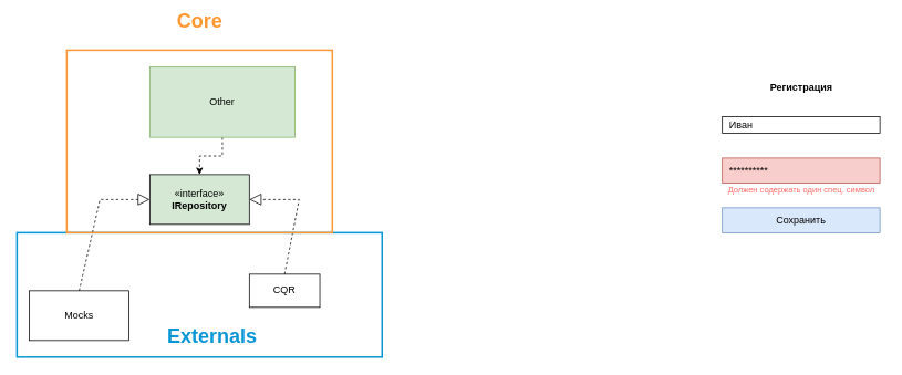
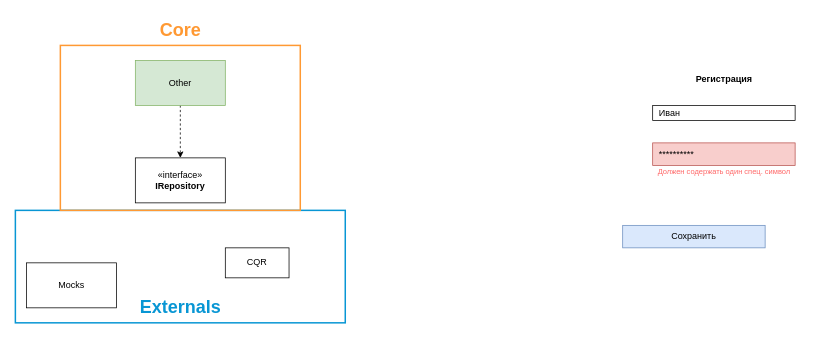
  <mxCell id="0" />
  <mxCell id="1" parent="0" />
  <mxCell id="2" value="" style="rounded=0;whiteSpace=wrap;html=1;fillColor=none;strokeColor=#0896d4;strokeWidth=2;fontColor=#000000;labelBackgroundColor=default;" parent="1" vertex="1"><mxGeometry x="20" y="280" width="440" height="150" as="geometry" /></mxCell>
  <mxCell id="3" style="edgeStyle=orthogonalEdgeStyle;rounded=0;orthogonalLoop=1;jettySize=auto;html=1;dashed=1;" parent="1" source="4" target="6" edge="1"><mxGeometry relative="1" as="geometry" /></mxCell>
- <mxCell id="4" value="Other" style="rounded=0;whiteSpace=wrap;html=1;fillColor=#d5e8d4;strokeColor=#82b366;" parent="1" vertex="1"><mxGeometry x="180" y="80" width="175" height="85" as="geometry" /></mxCell>
+ <mxCell id="4" value="Other" style="rounded=0;whiteSpace=wrap;html=1;fillColor=#d5e8d4;strokeColor=#82b366;" parent="1" vertex="1"><mxGeometry x="180" y="80" width="120" height="60" as="geometry" /></mxCell>
  <mxCell id="5" value="CQR" style="rounded=0;whiteSpace=wrap;html=1;" parent="1" vertex="1"><mxGeometry x="300" y="330" width="85" height="40" as="geometry" /></mxCell>
- <mxCell id="6" value="«interface»&lt;br&gt;&lt;b&gt;IRepository&lt;/b&gt;" style="html=1;whiteSpace=wrap;fillColor=#d5e8d4;" parent="1" vertex="1"><mxGeometry x="180" y="210" width="120" height="60" as="geometry" /></mxCell>
- <mxCell id="7" value="" style="endArrow=block;dashed=1;endFill=0;endSize=12;html=1;rounded=0;exitX=0.5;exitY=0;exitDx=0;exitDy=0;entryX=1;entryY=0.5;entryDx=0;entryDy=0;" parent="1" source="5" target="6" edge="1"><mxGeometry width="160" relative="1" as="geometry"><mxPoint x="210" y="250" as="sourcePoint" /><mxPoint x="370" y="250" as="targetPoint" /><Array as="points"><mxPoint x="360" y="240" /></Array></mxGeometry></mxCell>
+ <mxCell id="6" value="«interface»&lt;br&gt;&lt;b&gt;IRepository&lt;/b&gt;" style="html=1;whiteSpace=wrap;" parent="1" vertex="1"><mxGeometry x="180" y="210" width="120" height="60" as="geometry" /></mxCell>
  <mxCell id="8" value="Mocks" style="rounded=0;whiteSpace=wrap;html=1;" parent="1" vertex="1"><mxGeometry x="35" y="350" width="120" height="60" as="geometry" /></mxCell>
- <mxCell id="9" value="" style="endArrow=block;dashed=1;endFill=0;endSize=12;html=1;rounded=0;exitX=0.5;exitY=0;exitDx=0;exitDy=0;entryX=0;entryY=0.5;entryDx=0;entryDy=0;" parent="1" source="8" target="6" edge="1"><mxGeometry width="160" relative="1" as="geometry"><mxPoint x="410" y="340" as="sourcePoint" /><mxPoint x="310" y="250" as="targetPoint" /><Array as="points"><mxPoint x="120" y="240" /></Array></mxGeometry></mxCell>
- <mxCell id="10" value="Core" style="text;strokeColor=none;fillColor=none;html=1;fontSize=24;fontStyle=1;verticalAlign=middle;align=center;fontColor=#ff9933;labelBorderColor=none;labelBackgroundColor=default;" parent="1" vertex="1"><mxGeometry x="190" y="5" width="100" height="40" as="geometry" /></mxCell>
+ <mxCell id="10" value="Core" style="text;strokeColor=none;fillColor=none;html=1;fontSize=24;fontStyle=1;verticalAlign=middle;align=center;fontColor=#ff9933;labelBorderColor=none;labelBackgroundColor=default;" parent="1" vertex="1"><mxGeometry x="190" y="20" width="100" height="40" as="geometry" /></mxCell>
  <mxCell id="11" value="" style="rounded=0;whiteSpace=wrap;html=1;fillColor=none;strokeColor=#FF9933;strokeWidth=2;" parent="1" vertex="1"><mxGeometry x="80" y="60" width="320" height="220" as="geometry" /></mxCell>
- <mxCell id="12" value="Externals" style="text;strokeColor=none;fillColor=none;html=1;fontSize=24;fontStyle=1;verticalAlign=middle;align=center;fontColor=#0896d4;labelBorderColor=none;" parent="1" vertex="1"><mxGeometry x="195" y="385" width="120" height="40" as="geometry" /></mxCell>
+ <mxCell id="12" value="Externals" style="text;strokeColor=none;fillColor=none;html=1;fontSize=24;fontStyle=1;verticalAlign=middle;align=center;fontColor=#0896d4;labelBorderColor=none;" parent="1" vertex="1"><mxGeometry x="180" y="390" width="120" height="40" as="geometry" /></mxCell>
  <mxCell id="13" value="&amp;nbsp; Иван" style="rounded=0;whiteSpace=wrap;html=1;align=left;" parent="1" vertex="1"><mxGeometry x="870" y="140" width="190" height="20" as="geometry" /></mxCell>
  <mxCell id="14" value="&amp;nbsp; **********" style="rounded=0;whiteSpace=wrap;html=1;align=left;fillColor=#f8cecc;strokeColor=#b85450;" parent="1" vertex="1"><mxGeometry x="870" y="190" width="190" height="30" as="geometry" /></mxCell>
- <mxCell id="15" value="Сохранить" style="rounded=0;whiteSpace=wrap;html=1;align=center;fillColor=#dae8fc;strokeColor=#6c8ebf;" parent="1" vertex="1"><mxGeometry x="870" y="250" width="190" height="30" as="geometry" /></mxCell>
+ <mxCell id="15" value="Сохранить" style="rounded=0;whiteSpace=wrap;html=1;align=center;fillColor=#dae8fc;strokeColor=#6c8ebf;" parent="1" vertex="1"><mxGeometry x="830" y="300" width="190" height="30" as="geometry" /></mxCell>
  <mxCell id="16" value="&lt;b&gt;Регистрация&lt;/b&gt;" style="text;html=1;align=center;verticalAlign=middle;resizable=0;points=[];autosize=1;strokeColor=none;fillColor=none;" parent="1" vertex="1"><mxGeometry x="915" y="90" width="100" height="30" as="geometry" /></mxCell>
  <mxCell id="17" value="&lt;font style=&quot;font-size: 10px;&quot;&gt;Должен содержать один спец. символ&lt;/font&gt;" style="text;html=1;align=center;verticalAlign=middle;resizable=0;points=[];autosize=1;strokeColor=none;fillColor=none;fontColor=#FF6666;" parent="1" vertex="1"><mxGeometry x="865" y="213" width="200" height="30" as="geometry" /></mxCell>
